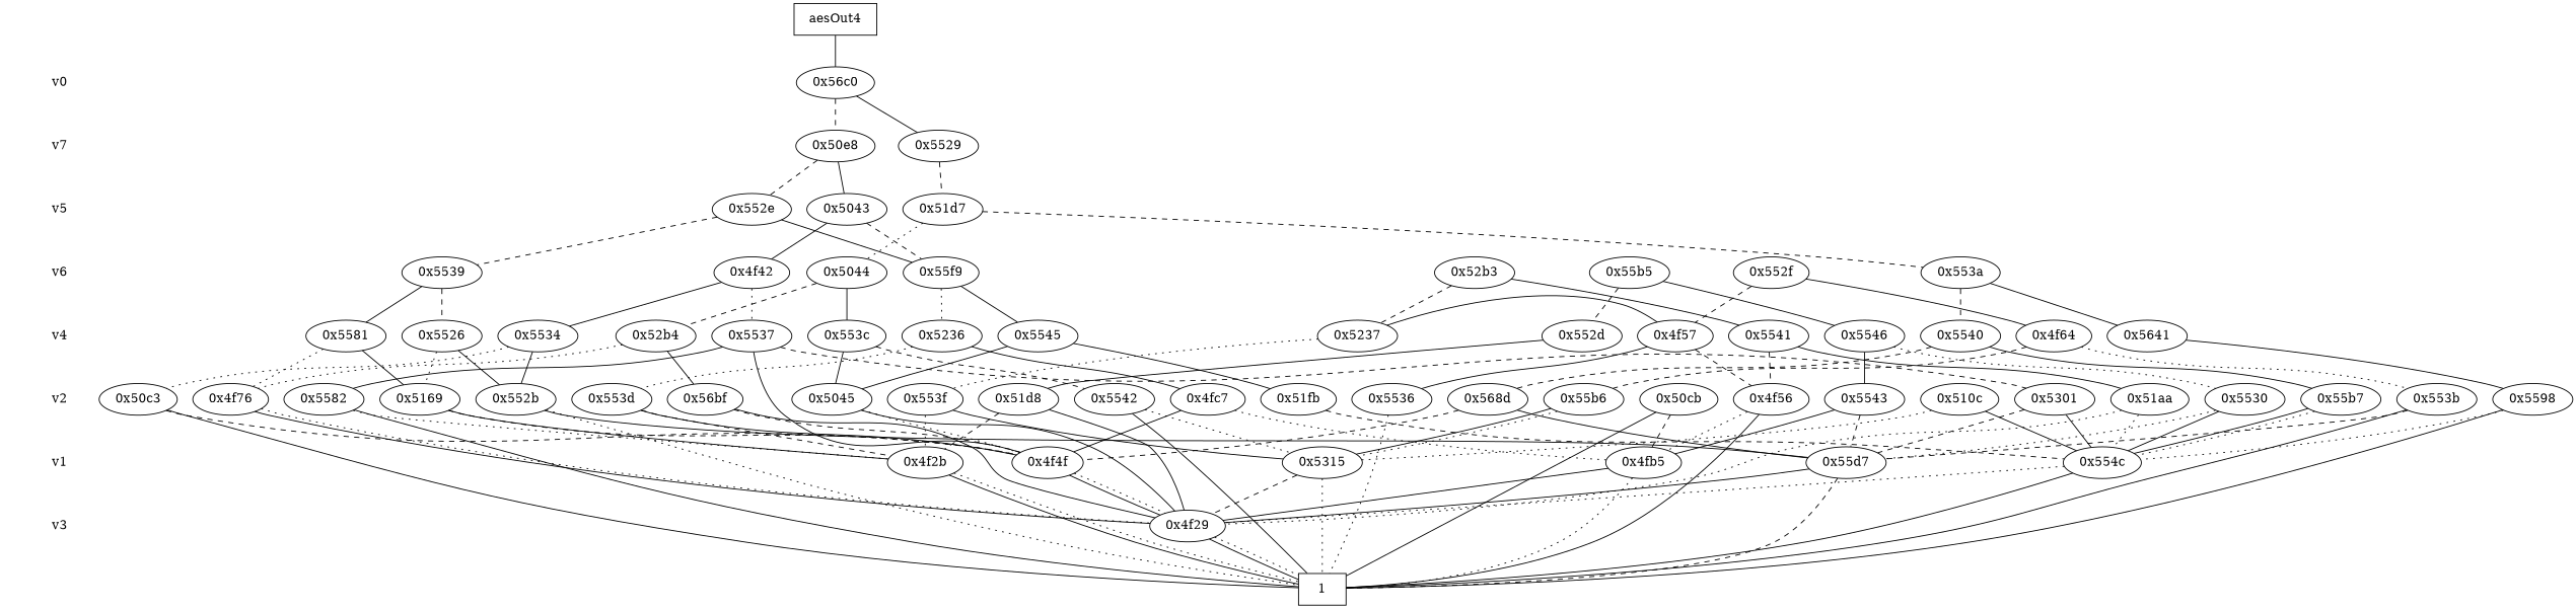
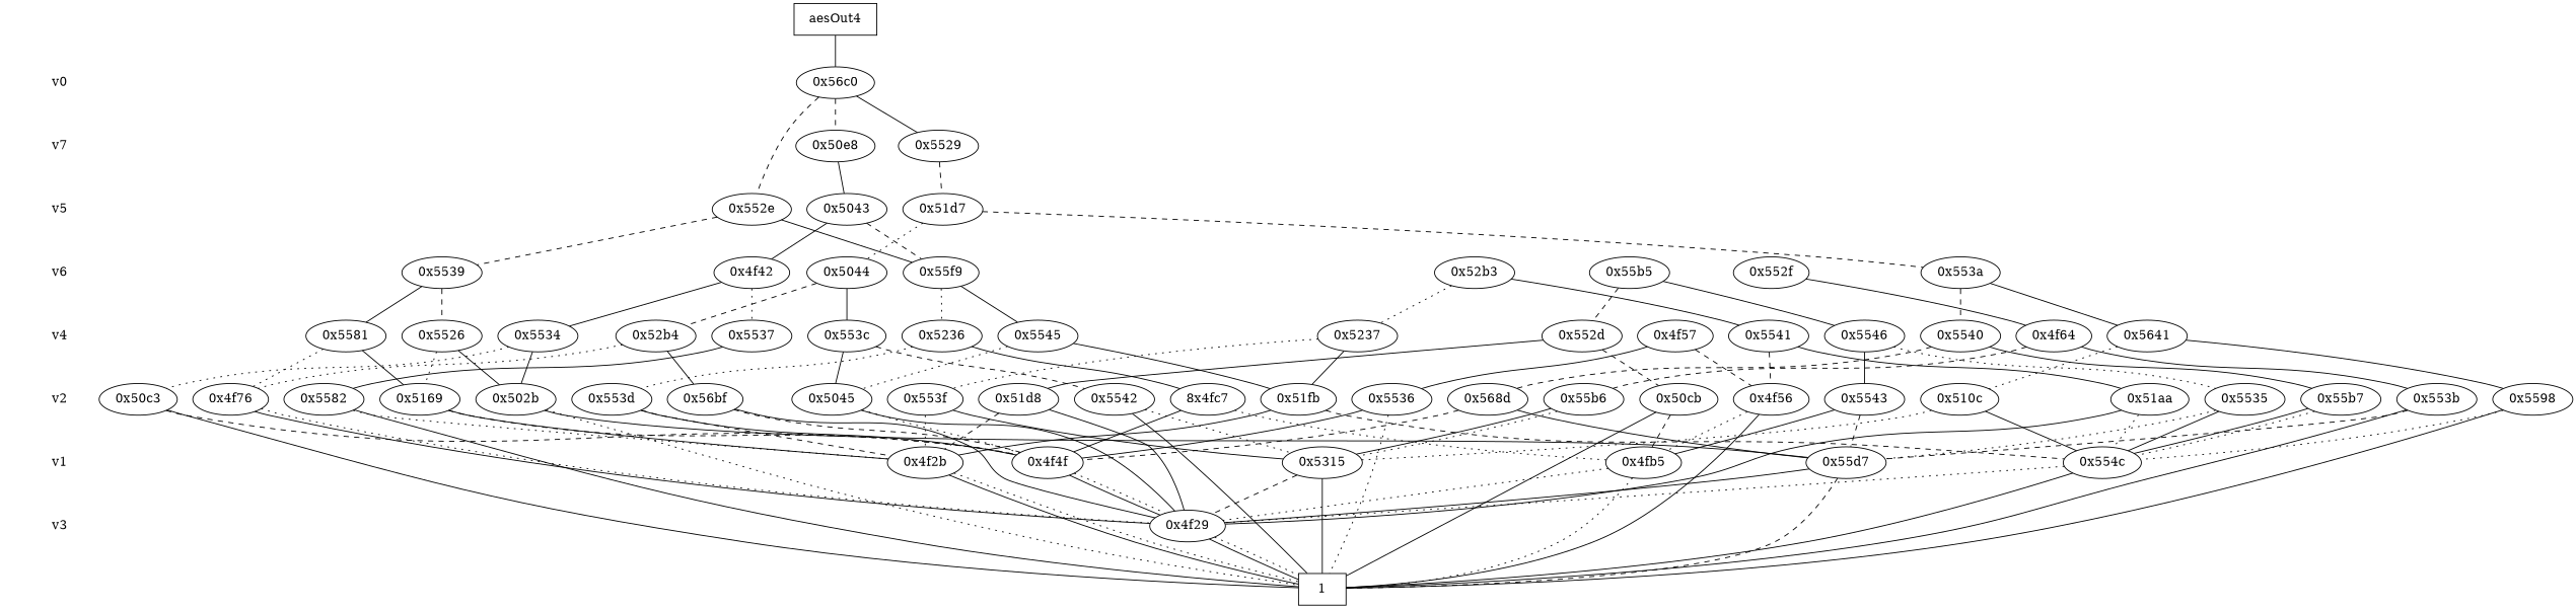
  digraph {
    edge [dir=none]
    "CONST NODES" [shape=plaintext style=invis]
    " v0 " [shape=plaintext]
    " v7 " [shape=plaintext]
    " v5 " [shape=plaintext]
    " v6 " [shape=plaintext]
    " v4 " [shape=plaintext]
    " v2 " [shape=plaintext]
    " v1 " [shape=plaintext]
    " v3 " [shape=plaintext]
    "  aesOut4  " [shape=box]
    "0x56c0"
    "0x5529"
    "0x50e8"
    "0x552e"
    "0x51d7"
    "0x5043"
    "0x4f42"
    "0x553a"
    "0x55b5"
    "0x552f"
    "0x5539"
    "0x55f9"
    "0x52b3"
    "0x5044"
    "0x552d"
    "0x5534"
    "0x5641"
    "0x5545"
    "0x5546"
    "0x4f64"
    "0x5581"
    "0x52b4"
    "0x5237"
    "0x553c"
    "0x5541"
    "0x5537"
    "0x4f57"
    "0x5236"
    "0x5526"
    "0x5540"
    "0x50c3"
    "0x5045"
    "0x56bf"
-   "0x4fc7"
+   "0x4fc7" [label="8x4fc7"]
    "0x5598"
    "0x51aa"
    "0x5542"
    "0x55b7"
    "0x510c"
    "0x4f76"
    "0x5582"
    "0x51d8"
    "0x568d"
    "0x55b6"
    "0x553b"
    "0x5169"
-   "0x5535" [label="0x5530"]
-   "0x5301"
+   "0x5535"
    "0x553f"
    "0x4f56"
    "0x50cb"
    "0x5543"
-   "0x552b"
+   "0x552b" [label="0x502b"]
    "0x51fb"
    "0x5536"
    "0x553d"
    "0x4f2b"
    "0x55d7"
    "0x4fb5"
    "0x5315"
    "0x554c"
    "0x4f4f"
    "0x4f29"
    n74 [label=1 shape=box]
    subgraph sub_1 {
      "CONST NODES"
      " v0 "
      " v7 "
      " v5 "
      " v6 "
      " v4 "
      " v2 "
      " v1 "
      " v3 "
    }
    subgraph sub_2 {
      rank=same
      "  aesOut4  "
    }
    subgraph sub_3 {
      rank=same
      " v0 "
      "0x56c0"
    }
    subgraph sub_4 {
      rank=same
      " v7 "
      "0x5529"
      "0x50e8"
    }
    subgraph sub_5 {
      rank=same
      " v5 "
      "0x552e"
      "0x51d7"
      "0x5043"
    }
    subgraph sub_6 {
      rank=same
      " v6 "
      "0x4f42"
      "0x553a"
      "0x55b5"
      "0x552f"
      "0x5539"
      "0x55f9"
      "0x52b3"
      "0x5044"
    }
    subgraph sub_7 {
      rank=same
      " v4 "
      "0x552d"
      "0x5534"
      "0x5641"
      "0x5545"
      "0x5546"
      "0x4f64"
      "0x5581"
      "0x52b4"
      "0x5237"
      "0x553c"
      "0x5541"
      "0x5537"
      "0x4f57"
      "0x5236"
      "0x5526"
      "0x5540"
    }
    subgraph sub_8 {
      rank=same
      " v2 "
      "0x50c3"
      "0x5045"
      "0x56bf"
      "0x4fc7"
      "0x5598"
      "0x51aa"
      "0x5542"
      "0x55b7"
      "0x510c"
      "0x4f76"
      "0x5582"
      "0x51d8"
      "0x568d"
      "0x55b6"
      "0x553b"
      "0x5169"
      "0x5535"
-     "0x5301"
      "0x553f"
      "0x4f56"
      "0x50cb"
      "0x5543"
      "0x552b"
      "0x51fb"
      "0x5536"
      "0x553d"
    }
    subgraph sub_9 {
      rank=same
      " v1 "
      "0x4f2b"
      "0x55d7"
      "0x4fb5"
      "0x5315"
      "0x554c"
      "0x4f4f"
    }
    subgraph sub_10 {
      rank=same
      " v3 "
      "0x4f29"
    }
    subgraph sub_11 {
      rank=same
      "CONST NODES"
      subgraph sub_12 {
        rank=same
        n74
      }
    }
    " v0 " -> " v7 " [style=invis]
    " v7 " -> " v5 " [style=invis]
    " v5 " -> " v6 " [style=invis]
    " v6 " -> " v4 " [style=invis]
    " v4 " -> " v2 " [style=invis]
    " v2 " -> " v1 " [style=invis]
    " v1 " -> " v3 " [style=invis]
    " v3 " -> "CONST NODES" [style=invis]
    "  aesOut4  " -> "0x56c0" [style=solid]
    "0x56c0" -> "0x5529"
    "0x56c0" -> "0x50e8" [style=dashed]
    "0x5529" -> "0x51d7" [style=dashed]
-   "0x50e8" -> "0x552e" [style=dashed]
+   "0x56c0" -> "0x552e" [style=dashed]
    "0x50e8" -> "0x5043"
    "0x552e" -> "0x5539" [style=dashed]
    "0x552e" -> "0x55f9"
    "0x51d7" -> "0x553a" [style=dashed]
    "0x51d7" -> "0x5044" [style=dotted]
    "0x5043" -> "0x4f42"
    "0x5043" -> "0x55f9" [style=dashed]
    "0x4f42" -> "0x5534"
    "0x4f42" -> "0x5537" [style=dotted]
    "0x553a" -> "0x5641"
    "0x553a" -> "0x5540" [style=dashed]
    "0x55b5" -> "0x552d" [style=dashed]
    "0x55b5" -> "0x5546"
    "0x552f" -> "0x4f64"
-   "0x552f" -> "0x4f57" [style=dashed]
    "0x5539" -> "0x5581"
    "0x5539" -> "0x5526" [style=dashed]
    "0x55f9" -> "0x5545"
    "0x55f9" -> "0x5236" [style=dotted]
-   "0x52b3" -> "0x5237" [style=dashed]
+   "0x52b3" -> "0x5237" [style=dotted]
    "0x52b3" -> "0x5541"
    "0x5044" -> "0x52b4" [style=dashed]
    "0x5044" -> "0x553c"
    "0x552d" -> "0x51d8"
+   "0x552d" -> "0x50cb" [style=dashed]
    "0x5534" -> "0x50c3" [style=dotted]
    "0x5534" -> "0x552b"
    "0x5641" -> "0x5598"
-   "0x5545" -> "0x5045" [style=solid]
+   "0x5641" -> "0x510c" [style=dotted]
+   "0x5545" -> "0x5045" [style=dotted]
    "0x5545" -> "0x51fb"
    "0x5546" -> "0x5535" [style=dotted]
    "0x5546" -> "0x5543"
    "0x4f64" -> "0x55b6" [style=dashed]
-   "0x4f64" -> "0x553b" [style=dotted]
+   "0x4f64" -> "0x553b"
    "0x5581" -> "0x4f76" [style=dotted]
    "0x5581" -> "0x5169"
    "0x52b4" -> "0x56bf"
    "0x52b4" -> "0x4f76" [style=dotted]
    "0x5237" -> "0x553f" [style=dotted]
-   "0x5237" -> "0x4f57"
+   "0x5237" -> "0x51fb"
    "0x553c" -> "0x5045"
    "0x553c" -> "0x5542" [style=dashed]
    "0x5541" -> "0x51aa"
    "0x5541" -> "0x4f56" [style=dashed]
    "0x5537" -> "0x5582"
-   "0x5537" -> "0x5301" [style=dashed]
    "0x4f57" -> "0x4f56" [style=dashed]
    "0x4f57" -> "0x5536"
    "0x5236" -> "0x4fc7"
    "0x5236" -> "0x553d" [style=dotted]
    "0x5526" -> "0x5169" [style=dotted]
    "0x5526" -> "0x552b"
    "0x5540" -> "0x55b7"
    "0x5540" -> "0x568d" [style=dashed]
    "0x50c3" -> "0x4f4f" [style=dashed]
    "0x50c3" -> n74
    "0x5045" -> "0x4f4f" [style=dotted]
    "0x5045" -> "0x4f29"
    "0x56bf" -> "0x4f4f" [style=dashed]
    "0x56bf" -> "0x4f29"
    "0x4fc7" -> "0x4fb5" [style=dotted]
    "0x4fc7" -> "0x4f4f"
    "0x5598" -> "0x554c" [style=dotted]
    "0x5598" -> n74
    "0x51aa" -> "0x554c" [style=dotted]
-   "0x51aa" -> "0x4f29" [style=dotted]
+   "0x51aa" -> "0x4f29"
    "0x5542" -> "0x5315" [style=dotted]
    "0x5542" -> n74
    "0x55b7" -> "0x554c"
    "0x55b7" -> "0x554c" [style=dotted]
    "0x510c" -> "0x5315" [style=dotted]
    "0x510c" -> "0x554c"
    "0x4f76" -> "0x4f29"
    "0x4f76" -> "0x4f29" [style=dotted]
    "0x5582" -> "0x4f2b" [style=dotted]
    "0x5582" -> n74
    "0x51d8" -> "0x4f2b" [style=dashed]
    "0x51d8" -> "0x4f29"
    "0x568d" -> "0x55d7"
    "0x568d" -> "0x4f4f" [style=dashed]
    "0x55b6" -> "0x5315"
    "0x55b6" -> "0x5315" [style=dotted]
    "0x553b" -> "0x55d7" [style=dashed]
    "0x553b" -> n74
    "0x5169" -> "0x4f2b"
    "0x5169" -> "0x4f4f" [style=dashed]
    "0x5535" -> "0x55d7" [style=dotted]
    "0x5535" -> "0x554c"
-   "0x5301" -> "0x55d7" [style=dashed]
-   "0x5301" -> "0x554c"
    "0x553f" -> "0x4f2b" [style=dotted]
    "0x553f" -> "0x5315"
    "0x4f56" -> "0x4fb5" [style=dotted]
    "0x4f56" -> n74
    "0x50cb" -> "0x4fb5" [style=dashed]
    "0x50cb" -> n74
    "0x5543" -> "0x55d7" [style=dashed]
    "0x5543" -> "0x4fb5"
    "0x552b" -> "0x55d7"
    "0x552b" -> n74 [style=dotted]
+   "0x51fb" -> "0x4f2b"
    "0x51fb" -> "0x554c" [style=dashed]
-   "0x5537" -> "0x4f4f"
+   "0x5536" -> "0x4f4f"
    "0x5536" -> n74 [style=dotted]
    "0x553d" -> "0x4f2b" [style=dashed]
    "0x553d" -> "0x4f4f"
    "0x4f2b" -> n74
    "0x4f2b" -> n74 [style=dotted]
    "0x55d7" -> "0x4f29"
    "0x55d7" -> n74 [style=dashed]
-   "0x4fb5" -> "0x4f29"
+   "0x4fb5" -> "0x4f29" [style=dotted]
    "0x4fb5" -> n74 [style=dotted]
    "0x5315" -> "0x4f29" [style=dashed]
-   "0x5315" -> n74 [style=dotted]
+   "0x5315" -> n74
    "0x554c" -> "0x4f29" [style=dotted]
    "0x554c" -> n74
    "0x4f4f" -> "0x4f29"
    "0x4f4f" -> "0x4f29" [style=dotted]
    "0x4f29" -> n74
    "0x4f29" -> n74 [style=dotted]
  }
